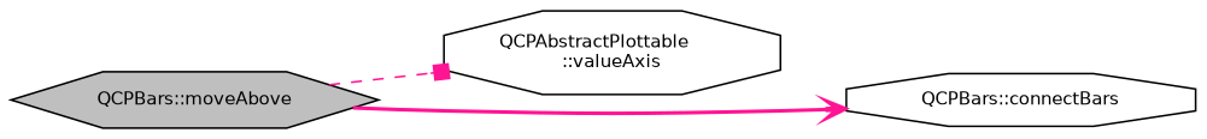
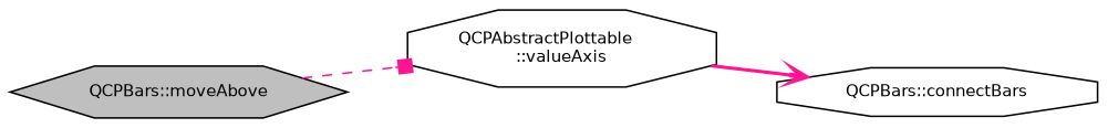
  digraph {
    rankdir=LR
    node [color=black fillcolor=white fontname=Helvetica fontsize=10 shape=octagon style=filled]
    edge [color=deeppink fontname=Helvetica fontsize=10 labelfontname=Helvetica labelfontsize=10]
    n1 [fillcolor=grey75 fontcolor=black height=0.2 label="QCPBars::moveAbove" shape=hexagon width=0.4]
    n2 [height=0.2 label="QCPAbstractPlottable\l::valueAxis" width=0.4]
    n3 [height=0.2 label="QCPBars::connectBars" width=0.4]
    n1 -> n2 [arrowhead=box style=dashed]
-   n1 -> n3 [arrowhead=vee style=bold]
+   n2 -> n3 [arrowhead=vee style=bold]
  }
